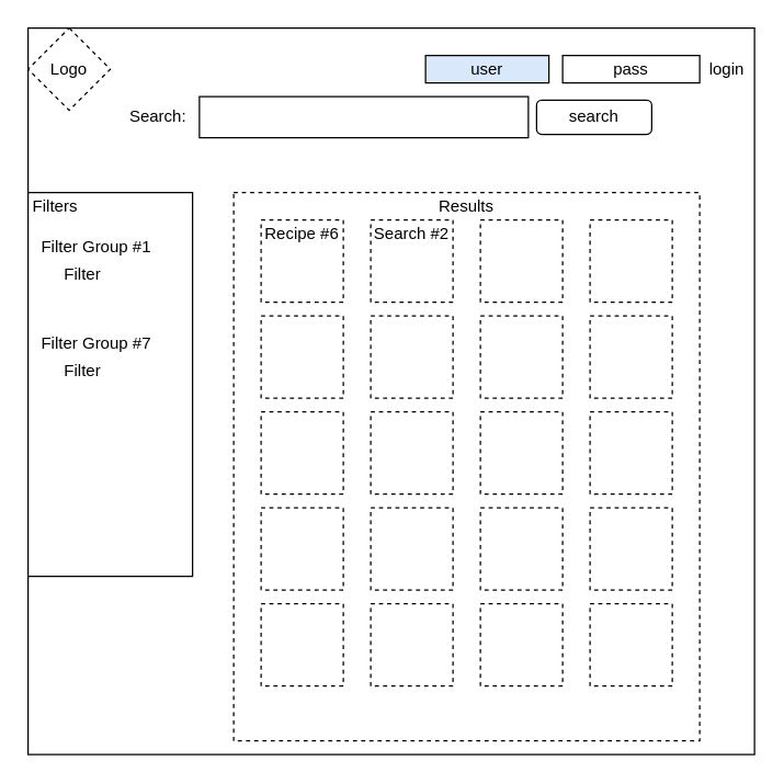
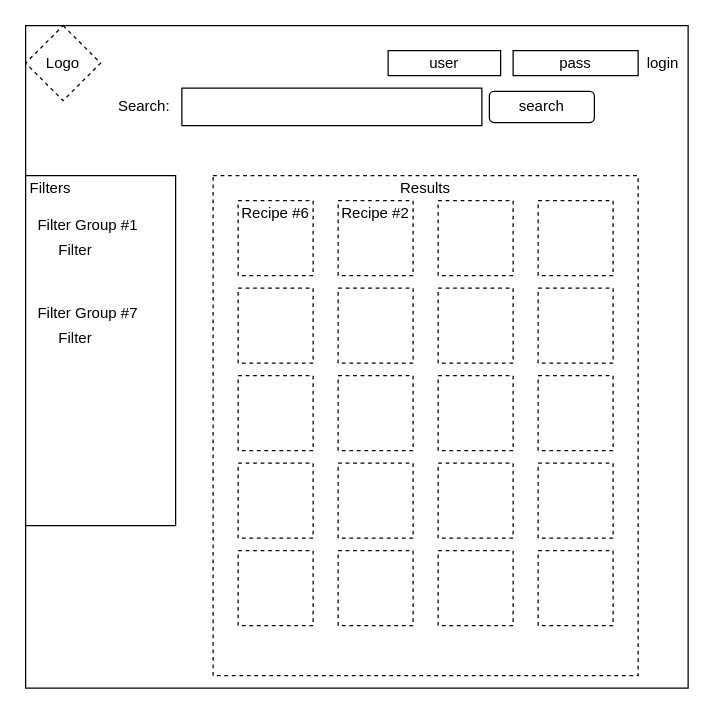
  <mxCell id="0" />
  <mxCell id="1" parent="0" />
  <mxCell id="2" value="" style="whiteSpace=wrap;html=1;aspect=fixed;" parent="1" vertex="1"><mxGeometry x="20" y="20" width="530" height="530" as="geometry" /></mxCell>
  <mxCell id="3" value="login" style="text;html=1;strokeColor=none;fillColor=none;align=center;verticalAlign=middle;whiteSpace=wrap;rounded=0;" parent="1" vertex="1"><mxGeometry x="510" y="40" width="40" height="20" as="geometry" /></mxCell>
  <mxCell id="4" value="pass" style="rounded=0;whiteSpace=wrap;html=1;" parent="1" vertex="1"><mxGeometry x="410" y="40" width="100" height="20" as="geometry" /></mxCell>
- <mxCell id="5" value="user" style="rounded=0;whiteSpace=wrap;html=1;fillColor=#dae8fc;" parent="1" vertex="1"><mxGeometry x="310" y="40" width="90" height="20" as="geometry" /></mxCell>
+ <mxCell id="5" value="user" style="rounded=0;whiteSpace=wrap;html=1;" parent="1" vertex="1"><mxGeometry x="310" y="40" width="90" height="20" as="geometry" /></mxCell>
  <mxCell id="6" value="Search:" style="text;html=1;strokeColor=none;fillColor=none;align=center;verticalAlign=middle;whiteSpace=wrap;rounded=0;" parent="1" vertex="1"><mxGeometry x="95" y="75" width="40" height="20" as="geometry" /></mxCell>
  <mxCell id="7" value="" style="rounded=0;whiteSpace=wrap;html=1;" parent="1" vertex="1"><mxGeometry x="145" y="70" width="240" height="30" as="geometry" /></mxCell>
  <mxCell id="8" value="search" style="rounded=1;whiteSpace=wrap;html=1;" parent="1" vertex="1"><mxGeometry x="391" y="72.5" width="84" height="25" as="geometry" /></mxCell>
  <mxCell id="9" value="" style="rounded=0;whiteSpace=wrap;html=1;fillColor=#ffffff;" vertex="1" parent="1"><mxGeometry x="20" y="140" width="120" height="280" as="geometry" /></mxCell>
  <mxCell id="10" value="Filters" style="text;html=1;strokeColor=none;fillColor=none;align=center;verticalAlign=middle;whiteSpace=wrap;rounded=0;" vertex="1" parent="1"><mxGeometry x="20" y="140" width="40" height="20" as="geometry" /></mxCell>
  <mxCell id="11" value="" style="rounded=0;whiteSpace=wrap;html=1;fillColor=#ffffff;dashed=1;" vertex="1" parent="1"><mxGeometry x="170" y="140" width="340" height="400" as="geometry" /></mxCell>
  <mxCell id="12" value="Results" style="text;html=1;strokeColor=none;fillColor=none;align=center;verticalAlign=middle;whiteSpace=wrap;rounded=0;" vertex="1" parent="1"><mxGeometry x="320" y="140" width="40" height="20" as="geometry" /></mxCell>
  <mxCell id="13" value="" style="rounded=0;whiteSpace=wrap;html=1;dashed=1;fillColor=#ffffff;" vertex="1" parent="1"><mxGeometry x="190" y="160" width="60" height="60" as="geometry" /></mxCell>
  <mxCell id="14" value="" style="rounded=0;whiteSpace=wrap;html=1;dashed=1;fillColor=#ffffff;" vertex="1" parent="1"><mxGeometry x="270" y="160" width="60" height="60" as="geometry" /></mxCell>
  <mxCell id="15" value="" style="rounded=0;whiteSpace=wrap;html=1;dashed=1;fillColor=#ffffff;" vertex="1" parent="1"><mxGeometry x="350" y="160" width="60" height="60" as="geometry" /></mxCell>
  <mxCell id="16" value="" style="rounded=0;whiteSpace=wrap;html=1;dashed=1;fillColor=#ffffff;" vertex="1" parent="1"><mxGeometry x="430" y="160" width="60" height="60" as="geometry" /></mxCell>
  <mxCell id="17" value="" style="rounded=0;whiteSpace=wrap;html=1;dashed=1;fillColor=#ffffff;" vertex="1" parent="1"><mxGeometry x="190" y="230" width="60" height="60" as="geometry" /></mxCell>
  <mxCell id="18" value="" style="rounded=0;whiteSpace=wrap;html=1;dashed=1;fillColor=#ffffff;" vertex="1" parent="1"><mxGeometry x="270" y="230" width="60" height="60" as="geometry" /></mxCell>
  <mxCell id="19" value="" style="rounded=0;whiteSpace=wrap;html=1;dashed=1;fillColor=#ffffff;" vertex="1" parent="1"><mxGeometry x="350" y="230" width="60" height="60" as="geometry" /></mxCell>
  <mxCell id="20" value="" style="rounded=0;whiteSpace=wrap;html=1;dashed=1;fillColor=#ffffff;" vertex="1" parent="1"><mxGeometry x="430" y="230" width="60" height="60" as="geometry" /></mxCell>
  <mxCell id="21" value="" style="rounded=0;whiteSpace=wrap;html=1;dashed=1;fillColor=#ffffff;" vertex="1" parent="1"><mxGeometry x="190" y="300" width="60" height="60" as="geometry" /></mxCell>
  <mxCell id="22" value="" style="rounded=0;whiteSpace=wrap;html=1;dashed=1;fillColor=#ffffff;" vertex="1" parent="1"><mxGeometry x="270" y="300" width="60" height="60" as="geometry" /></mxCell>
  <mxCell id="23" value="" style="rounded=0;whiteSpace=wrap;html=1;dashed=1;fillColor=#ffffff;" vertex="1" parent="1"><mxGeometry x="350" y="300" width="60" height="60" as="geometry" /></mxCell>
  <mxCell id="24" value="" style="rounded=0;whiteSpace=wrap;html=1;dashed=1;fillColor=#ffffff;" vertex="1" parent="1"><mxGeometry x="430" y="300" width="60" height="60" as="geometry" /></mxCell>
  <mxCell id="25" value="" style="rounded=0;whiteSpace=wrap;html=1;dashed=1;fillColor=#ffffff;" vertex="1" parent="1"><mxGeometry x="190" y="370" width="60" height="60" as="geometry" /></mxCell>
  <mxCell id="26" value="" style="rounded=0;whiteSpace=wrap;html=1;dashed=1;fillColor=#ffffff;" vertex="1" parent="1"><mxGeometry x="270" y="370" width="60" height="60" as="geometry" /></mxCell>
  <mxCell id="27" value="" style="rounded=0;whiteSpace=wrap;html=1;dashed=1;fillColor=#ffffff;" vertex="1" parent="1"><mxGeometry x="350" y="370" width="60" height="60" as="geometry" /></mxCell>
  <mxCell id="28" value="" style="rounded=0;whiteSpace=wrap;html=1;dashed=1;fillColor=#ffffff;" vertex="1" parent="1"><mxGeometry x="430" y="370" width="60" height="60" as="geometry" /></mxCell>
  <mxCell id="29" value="" style="rounded=0;whiteSpace=wrap;html=1;dashed=1;fillColor=#ffffff;" vertex="1" parent="1"><mxGeometry x="190" y="440" width="60" height="60" as="geometry" /></mxCell>
  <mxCell id="30" value="" style="rounded=0;whiteSpace=wrap;html=1;dashed=1;fillColor=#ffffff;" vertex="1" parent="1"><mxGeometry x="270" y="440" width="60" height="60" as="geometry" /></mxCell>
  <mxCell id="31" value="" style="rounded=0;whiteSpace=wrap;html=1;dashed=1;fillColor=#ffffff;" vertex="1" parent="1"><mxGeometry x="350" y="440" width="60" height="60" as="geometry" /></mxCell>
  <mxCell id="32" value="" style="rounded=0;whiteSpace=wrap;html=1;dashed=1;fillColor=#ffffff;" vertex="1" parent="1"><mxGeometry x="430" y="440" width="60" height="60" as="geometry" /></mxCell>
  <mxCell id="33" value="Recipe #6" style="text;html=1;strokeColor=none;fillColor=none;align=center;verticalAlign=middle;whiteSpace=wrap;rounded=0;dashed=1;" vertex="1" parent="1"><mxGeometry x="190" y="160" width="60" height="20" as="geometry" /></mxCell>
- <mxCell id="34" value="Search #2" style="text;html=1;strokeColor=none;fillColor=none;align=center;verticalAlign=middle;whiteSpace=wrap;rounded=0;dashed=1;" vertex="1" parent="1"><mxGeometry x="270" y="160" width="60" height="20" as="geometry" /></mxCell>
+ <mxCell id="34" value="Recipe #2" style="text;html=1;strokeColor=none;fillColor=none;align=center;verticalAlign=middle;whiteSpace=wrap;rounded=0;dashed=1;" vertex="1" parent="1"><mxGeometry x="270" y="160" width="60" height="20" as="geometry" /></mxCell>
  <mxCell id="35" value="Filter Group #1" style="text;html=1;strokeColor=none;fillColor=none;align=center;verticalAlign=middle;whiteSpace=wrap;rounded=0;dashed=1;" vertex="1" parent="1"><mxGeometry x="20" y="170" width="100" height="20" as="geometry" /></mxCell>
  <mxCell id="36" value="Filter Group #7" style="text;html=1;strokeColor=none;fillColor=none;align=center;verticalAlign=middle;whiteSpace=wrap;rounded=0;dashed=1;" vertex="1" parent="1"><mxGeometry x="20" y="240" width="100" height="20" as="geometry" /></mxCell>
  <mxCell id="37" value="Filter" style="text;html=1;strokeColor=none;fillColor=none;align=center;verticalAlign=middle;whiteSpace=wrap;rounded=0;dashed=1;" vertex="1" parent="1"><mxGeometry x="40" y="190" width="40" height="20" as="geometry" /></mxCell>
  <mxCell id="38" value="Filter" style="text;html=1;strokeColor=none;fillColor=none;align=center;verticalAlign=middle;whiteSpace=wrap;rounded=0;dashed=1;" vertex="1" parent="1"><mxGeometry x="40" y="260" width="40" height="20" as="geometry" /></mxCell>
  <mxCell id="39" value="Logo" style="rhombus;whiteSpace=wrap;html=1;dashed=1;fillColor=#ffffff;" vertex="1" parent="1"><mxGeometry x="20" y="20" width="60" height="60" as="geometry" /></mxCell>
